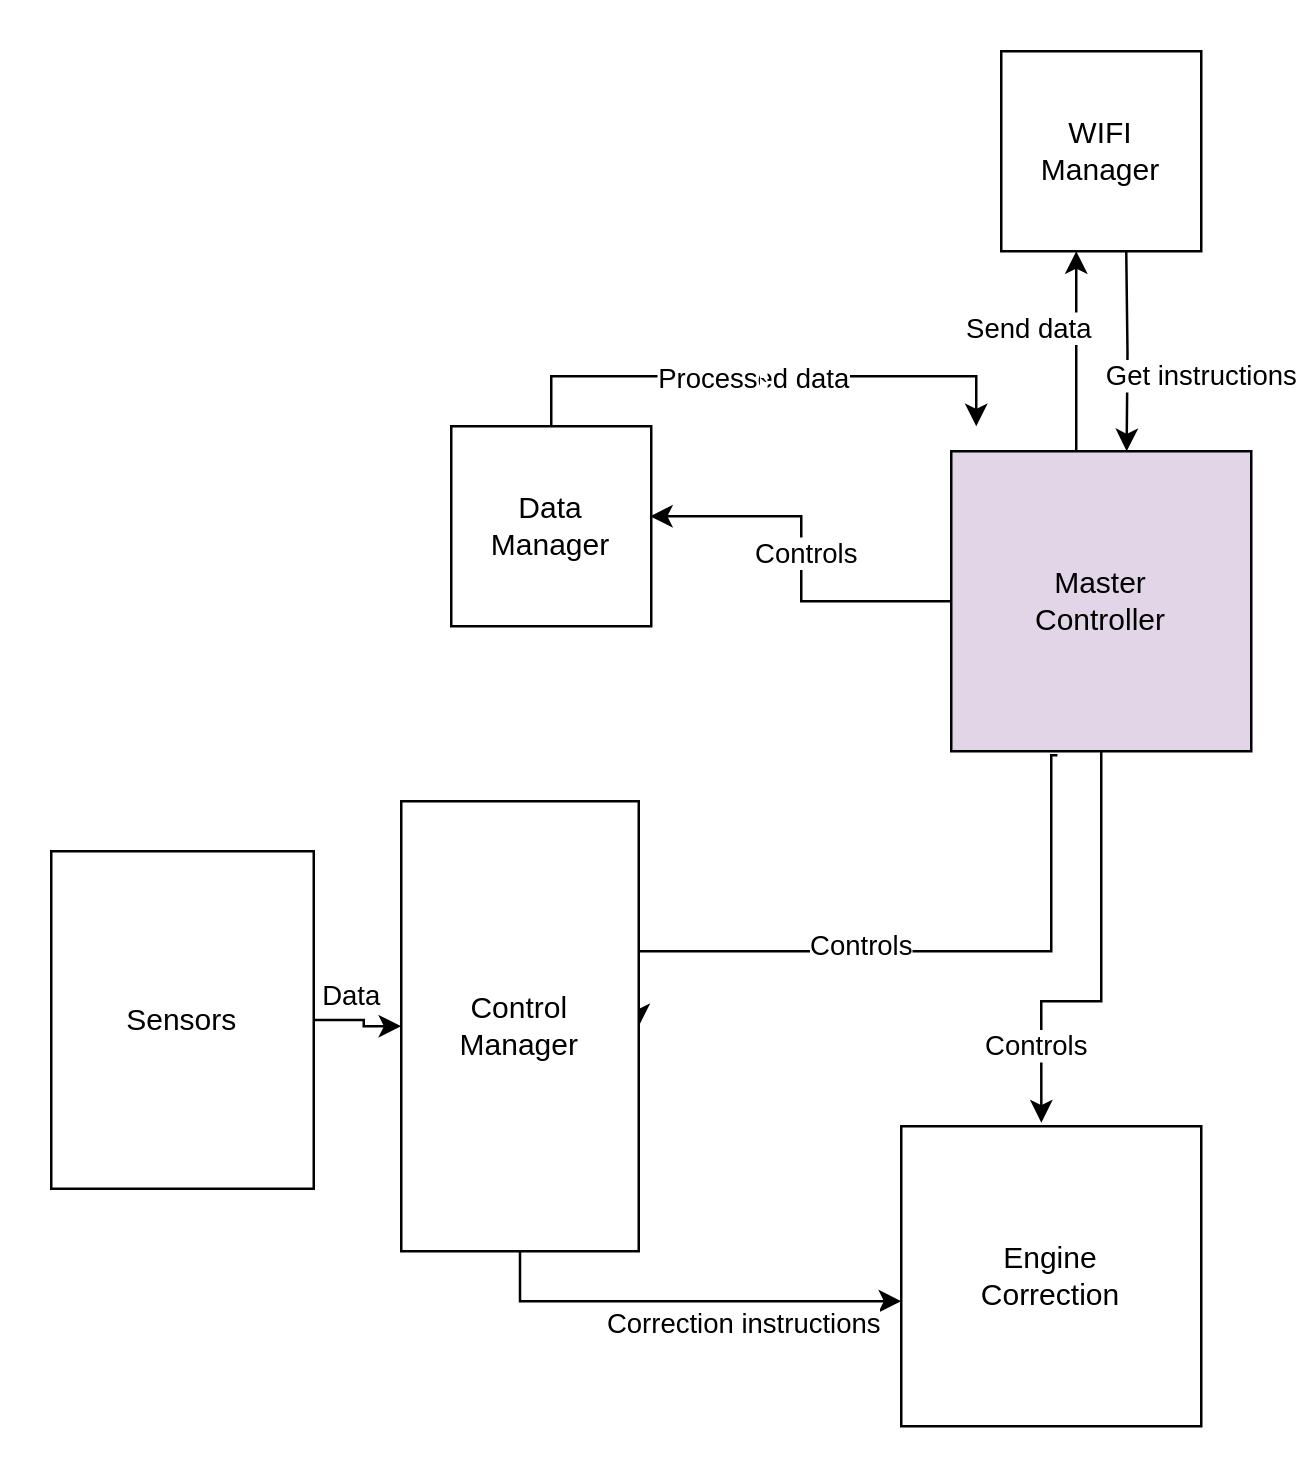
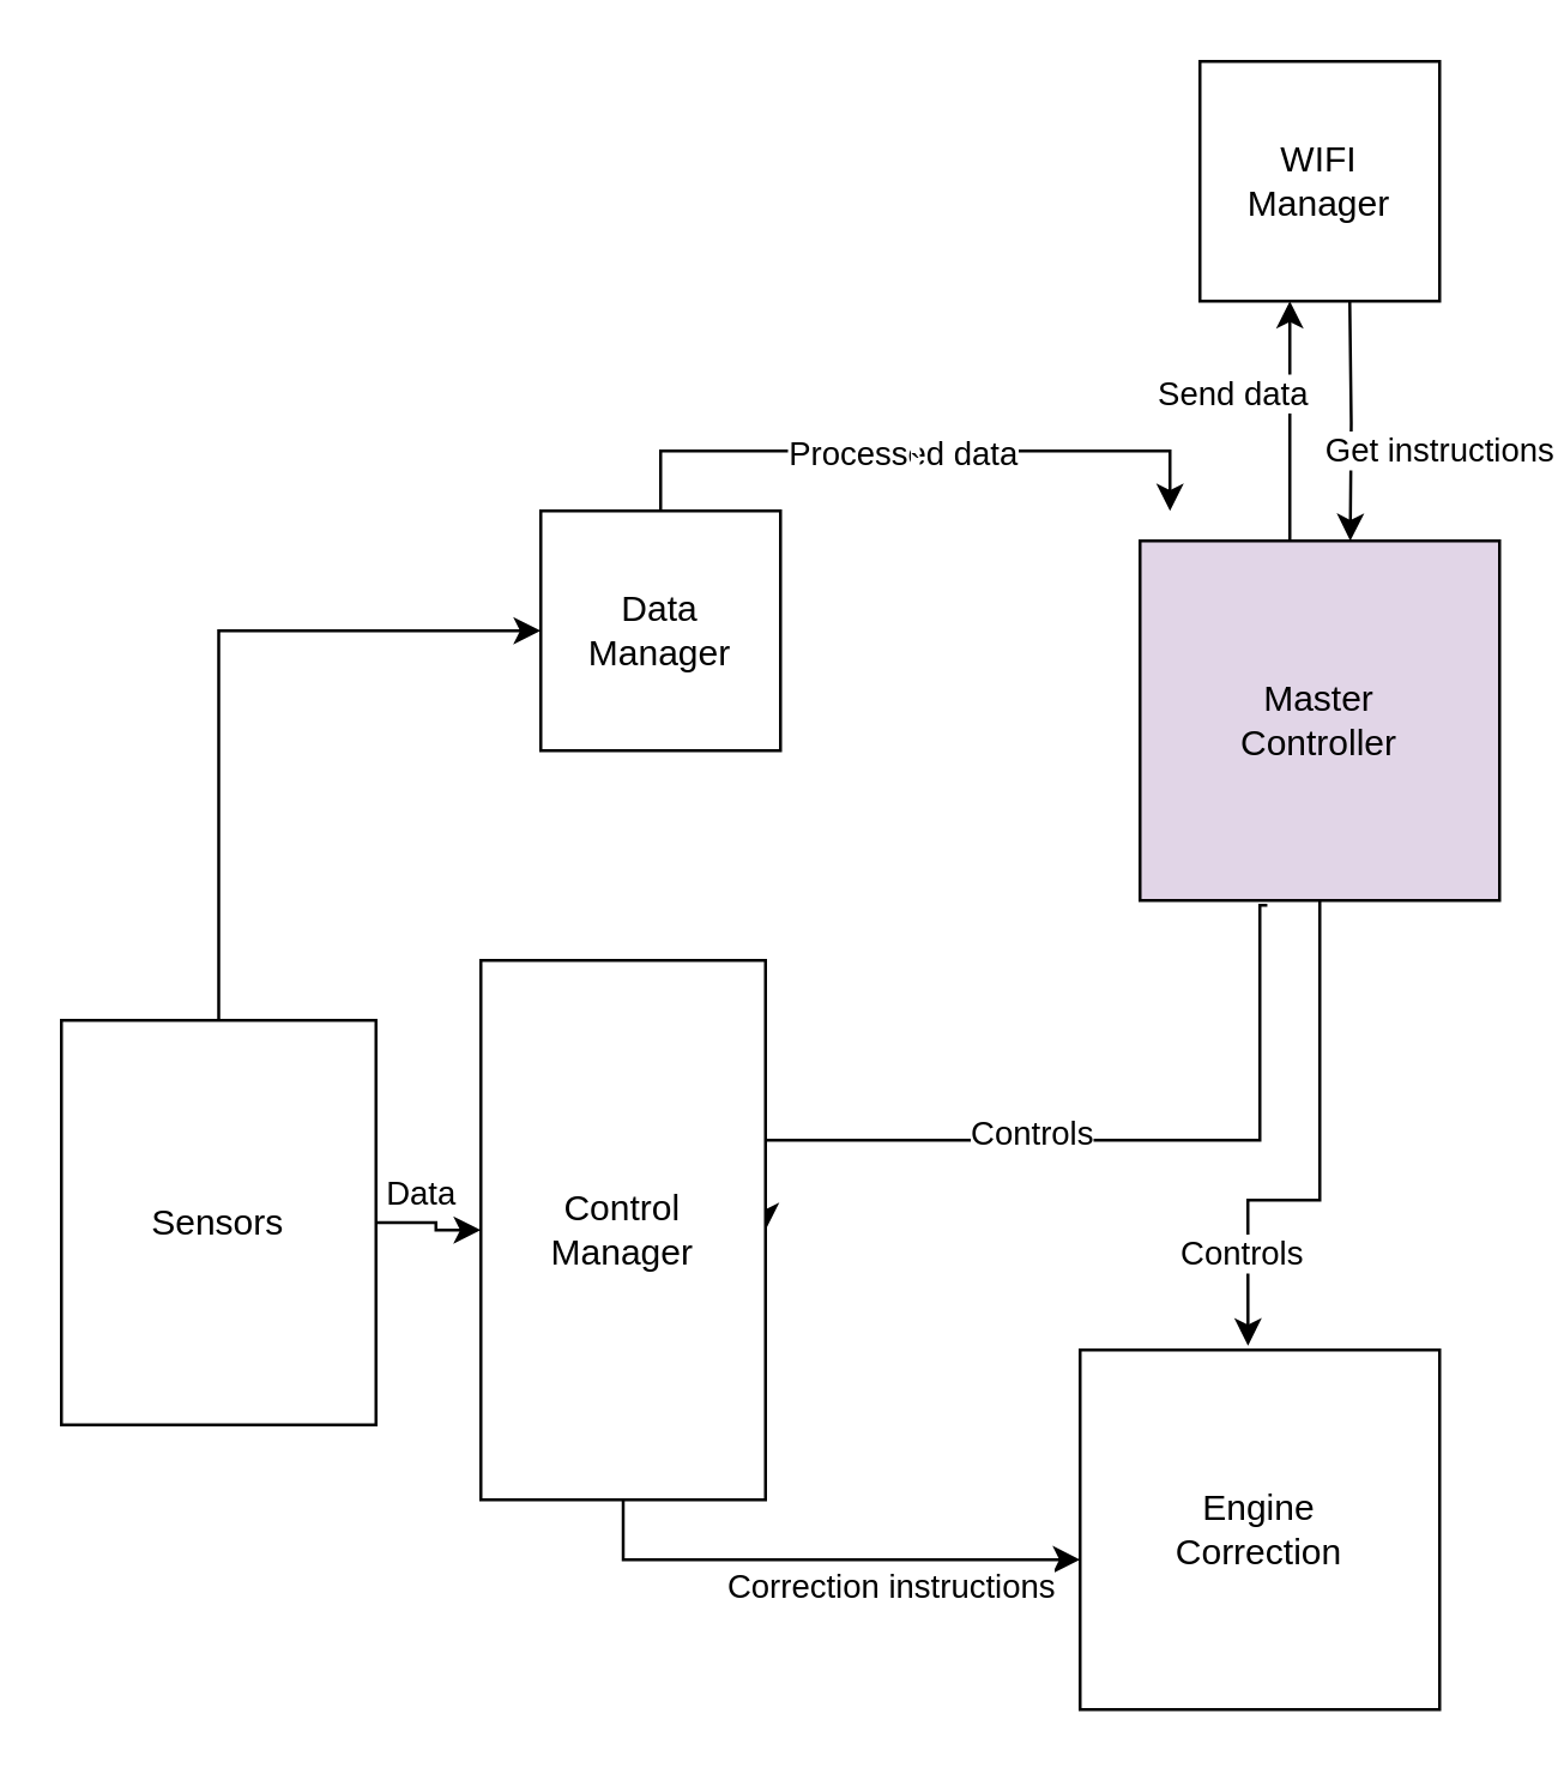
  <mxCell id="0" />
  <mxCell id="1" parent="0" />
  <mxCell id="2" style="edgeStyle=orthogonalEdgeStyle;rounded=0;orthogonalLoop=1;jettySize=auto;html=1;exitX=0.354;exitY=1.013;exitDx=0;exitDy=0;entryX=1;entryY=0.5;entryDx=0;entryDy=0;exitPerimeter=0;" edge="1" parent="1" source="5" target="16"><mxGeometry relative="1" as="geometry"><Array as="points"><mxPoint x="420" y="302" /><mxPoint x="420" y="380" /></Array></mxGeometry></mxCell>
  <mxCell id="3" style="edgeStyle=orthogonalEdgeStyle;rounded=0;orthogonalLoop=1;jettySize=auto;html=1;entryX=0.5;entryY=1;entryDx=0;entryDy=0;" edge="1" parent="1"><mxGeometry relative="1" as="geometry"><mxPoint x="430" y="180" as="sourcePoint" /><mxPoint x="430" y="100" as="targetPoint" /></mxGeometry></mxCell>
  <mxCell id="4" value="Send data" style="edgeLabel;html=1;align=center;verticalAlign=middle;resizable=0;points=[];" vertex="1" connectable="0" parent="3"><mxGeometry x="0.041" relative="1" as="geometry"><mxPoint x="-20" y="-8" as="offset" /></mxGeometry></mxCell>
  <mxCell id="5" value="Master&lt;div&gt;Controller&lt;/div&gt;" style="rounded=0;whiteSpace=wrap;html=1;fillColor=#e1d5e7;" vertex="1" parent="1"><mxGeometry x="380" y="180" width="120" height="120" as="geometry" /></mxCell>
  <mxCell id="6" value="Engine&lt;div&gt;Correction&lt;/div&gt;" style="whiteSpace=wrap;html=1;aspect=fixed;" vertex="1" parent="1"><mxGeometry x="360" y="450" width="120" height="120" as="geometry" /></mxCell>
+ <mxCell id="7" style="edgeStyle=orthogonalEdgeStyle;rounded=0;orthogonalLoop=1;jettySize=auto;html=1;entryX=0;entryY=0.5;entryDx=0;entryDy=0;exitX=0.5;exitY=0;exitDx=0;exitDy=0;" edge="1" parent="1" source="10" target="14"><mxGeometry relative="1" as="geometry" /></mxCell>
  <mxCell id="8" style="edgeStyle=orthogonalEdgeStyle;rounded=0;orthogonalLoop=1;jettySize=auto;html=1;entryX=0;entryY=0.5;entryDx=0;entryDy=0;" edge="1" parent="1" source="10" target="16"><mxGeometry relative="1" as="geometry" /></mxCell>
  <mxCell id="9" value="Data" style="edgeLabel;html=1;align=center;verticalAlign=middle;resizable=0;points=[];" vertex="1" connectable="0" parent="8"><mxGeometry x="-0.234" relative="1" as="geometry"><mxPoint y="-10" as="offset" /></mxGeometry></mxCell>
  <mxCell id="10" value="Sensors" style="rounded=0;whiteSpace=wrap;html=1;" vertex="1" parent="1"><mxGeometry x="20" y="340" width="105" height="135" as="geometry" /></mxCell>
  <mxCell id="11" style="edgeStyle=orthogonalEdgeStyle;rounded=0;orthogonalLoop=1;jettySize=auto;html=1;" edge="1" parent="1" source="14"><mxGeometry relative="1" as="geometry"><mxPoint x="390" y="170" as="targetPoint" /><Array as="points"><mxPoint x="220" y="150" /><mxPoint x="390" y="150" /></Array></mxGeometry></mxCell>
  <mxCell id="12" value="Processed data" style="edgeLabel;html=1;align=center;verticalAlign=middle;resizable=0;points=[];" vertex="1" connectable="0" parent="11"><mxGeometry x="-0.229" y="2" relative="1" as="geometry"><mxPoint x="19" y="2" as="offset" /></mxGeometry></mxCell>
  <mxCell id="13" value="`" style="edgeLabel;html=1;align=center;verticalAlign=middle;resizable=0;points=[];" vertex="1" connectable="0" parent="11"><mxGeometry x="-0.014" y="-3" relative="1" as="geometry"><mxPoint y="1" as="offset" /></mxGeometry></mxCell>
  <mxCell id="14" value="Data&lt;div&gt;Manager&lt;/div&gt;" style="whiteSpace=wrap;html=1;aspect=fixed;" vertex="1" parent="1"><mxGeometry x="180" y="170" width="80" height="80" as="geometry" /></mxCell>
  <mxCell id="15" value="WIFI&lt;div&gt;Manager&lt;/div&gt;" style="whiteSpace=wrap;html=1;aspect=fixed;" vertex="1" parent="1"><mxGeometry x="400" y="20" width="80" height="80" as="geometry" /></mxCell>
  <mxCell id="16" value="Control&lt;div&gt;Manager&lt;/div&gt;" style="whiteSpace=wrap;html=1;aspect=fixed;" vertex="1" parent="1"><mxGeometry x="160" y="320" width="95" height="180" as="geometry" /></mxCell>
  <mxCell id="17" style="edgeStyle=orthogonalEdgeStyle;rounded=0;orthogonalLoop=1;jettySize=auto;html=1;exitX=0.5;exitY=1;exitDx=0;exitDy=0;entryX=0;entryY=0.583;entryDx=0;entryDy=0;entryPerimeter=0;" edge="1" parent="1" source="16" target="6"><mxGeometry relative="1" as="geometry" /></mxCell>
  <mxCell id="18" value="Correction instructions" style="edgeLabel;html=1;align=center;verticalAlign=middle;resizable=0;points=[];" vertex="1" connectable="0" parent="17"><mxGeometry x="-0.541" y="1" relative="1" as="geometry"><mxPoint x="69" y="10" as="offset" /></mxGeometry></mxCell>
  <mxCell id="19" style="edgeStyle=orthogonalEdgeStyle;rounded=0;orthogonalLoop=1;jettySize=auto;html=1;exitX=0.75;exitY=1;exitDx=0;exitDy=0;entryX=0.668;entryY=0;entryDx=0;entryDy=0;entryPerimeter=0;" edge="1" parent="1"><mxGeometry relative="1" as="geometry"><mxPoint x="450" y="100" as="sourcePoint" /><mxPoint x="450.16" y="180" as="targetPoint" /></mxGeometry></mxCell>
  <mxCell id="20" value="Get instructions" style="edgeLabel;html=1;align=center;verticalAlign=middle;resizable=0;points=[];" vertex="1" connectable="0" parent="19"><mxGeometry x="0.278" y="2" relative="1" as="geometry"><mxPoint x="27" y="-1" as="offset" /></mxGeometry></mxCell>
  <mxCell id="21" style="edgeStyle=orthogonalEdgeStyle;rounded=0;orthogonalLoop=1;jettySize=auto;html=1;entryX=0.467;entryY=-0.012;entryDx=0;entryDy=0;entryPerimeter=0;" edge="1" parent="1" source="5" target="6"><mxGeometry relative="1" as="geometry"><Array as="points"><mxPoint x="440" y="400" /><mxPoint x="416" y="400" /></Array></mxGeometry></mxCell>
- <mxCell id="22" style="edgeStyle=orthogonalEdgeStyle;rounded=0;orthogonalLoop=1;jettySize=auto;html=1;exitX=0;exitY=0.5;exitDx=0;exitDy=0;entryX=0.994;entryY=0.45;entryDx=0;entryDy=0;entryPerimeter=0;" edge="1" parent="1" source="5" target="14"><mxGeometry relative="1" as="geometry" /></mxCell>
- <mxCell id="23" value="Controls" style="edgeLabel;html=1;align=center;verticalAlign=middle;resizable=0;points=[];" vertex="1" connectable="0" parent="22"><mxGeometry x="0.042" y="-1" relative="1" as="geometry"><mxPoint as="offset" /></mxGeometry></mxCell>
  <mxCell id="24" value="Controls" style="edgeLabel;html=1;align=center;verticalAlign=middle;resizable=0;points=[];" vertex="1" connectable="0" parent="1"><mxGeometry x="260" y="270" as="geometry"><mxPoint x="83" y="107" as="offset" /></mxGeometry></mxCell>
  <mxCell id="25" value="Controls" style="edgeLabel;html=1;align=center;verticalAlign=middle;resizable=0;points=[];" vertex="1" connectable="0" parent="1"><mxGeometry x="330" y="310" as="geometry"><mxPoint x="83" y="107" as="offset" /></mxGeometry></mxCell>
